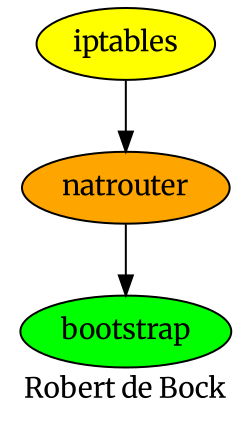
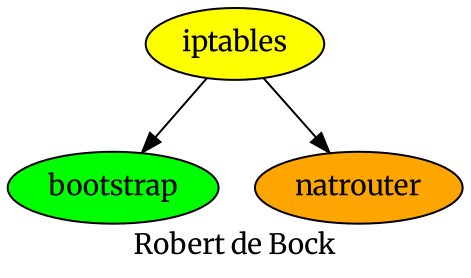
  digraph {
    fontname=Merriweather
    label="Robert de Bock"
    node [fontname=Merriweather style=filled]
    edge [fontname=Merriweather]
    bootstrap [fillcolor=green]
    iptables [fillcolor=yellow]
    natrouter [fillcolor=orange]
-   natrouter -> bootstrap
+   iptables -> bootstrap
    iptables -> natrouter
  }
